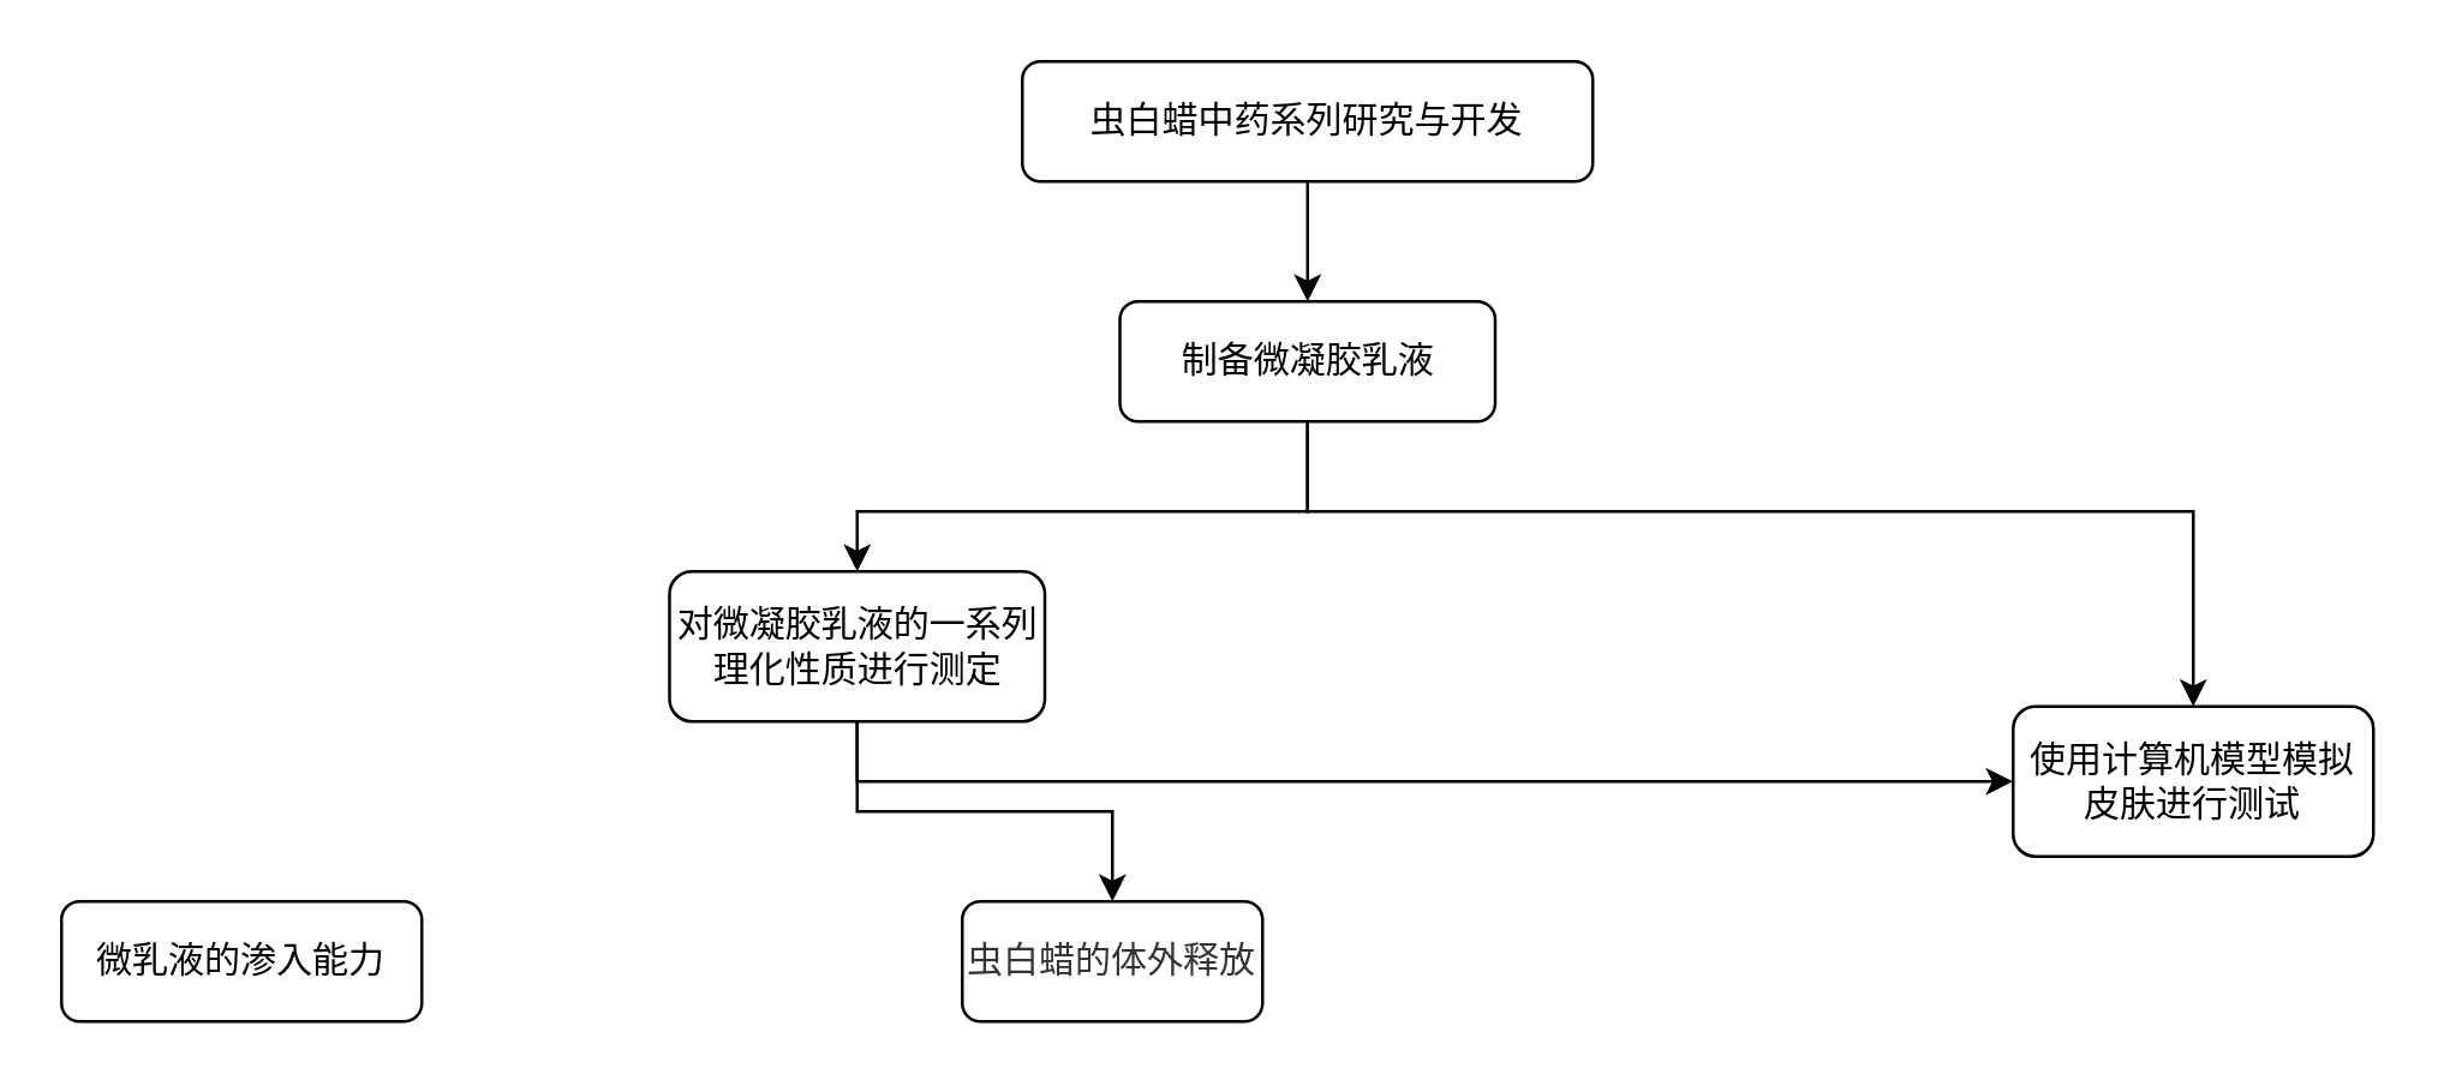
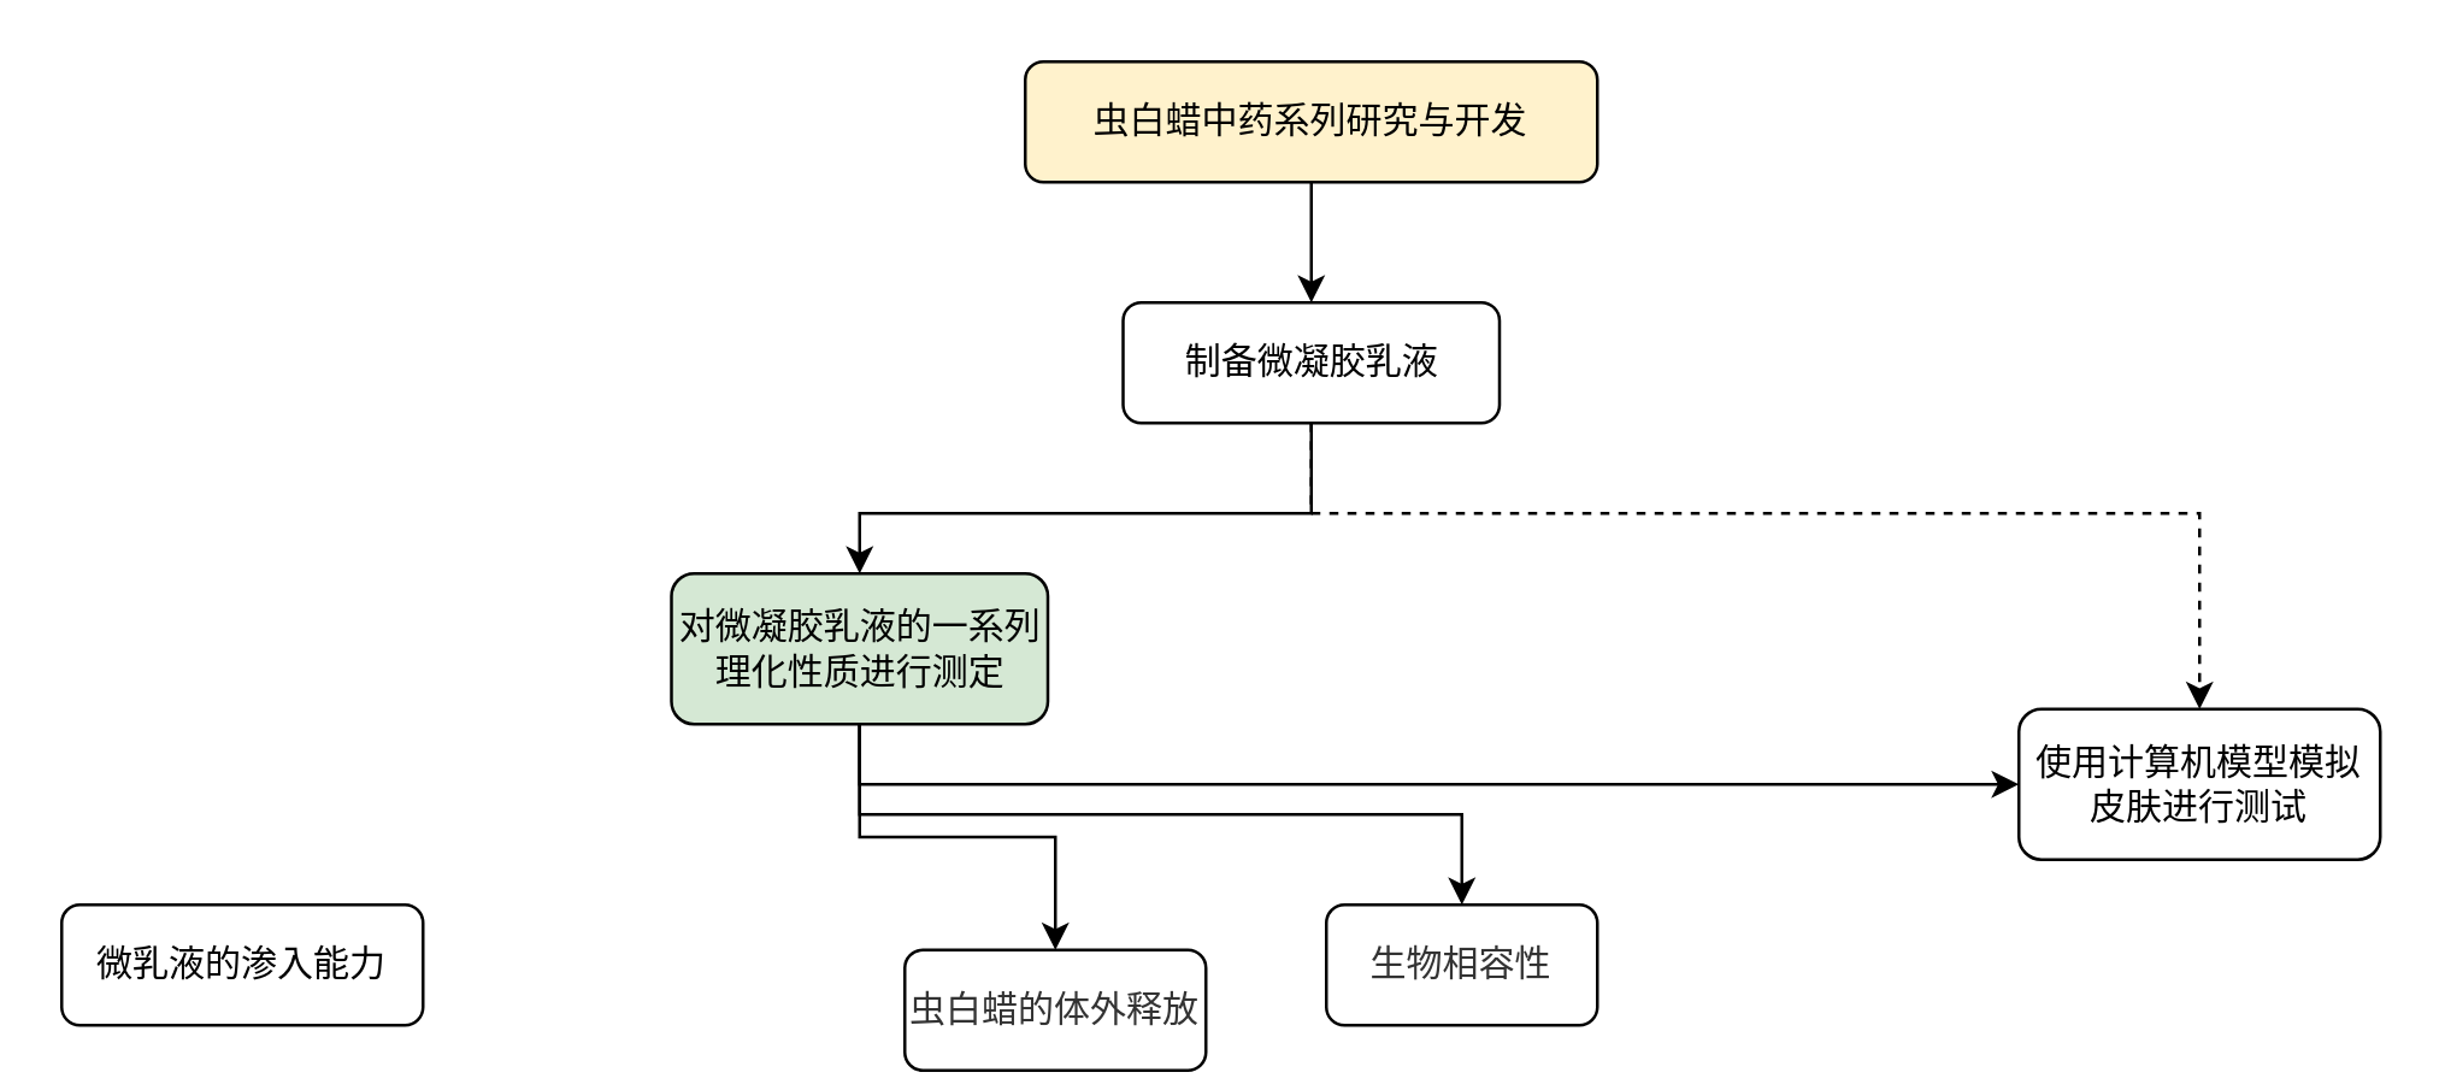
  <mxCell id="0" />
  <mxCell id="1" parent="0" />
- <mxCell id="2" value="&lt;font style=&quot;vertical-align: inherit&quot;&gt;&lt;font style=&quot;vertical-align: inherit&quot;&gt;虫白蜡中药系列研究与开发&lt;/font&gt;&lt;/font&gt;" style="rounded=1;whiteSpace=wrap;html=1;" vertex="1" parent="1"><mxGeometry x="340" y="20" width="190" height="40" as="geometry" /></mxCell>
+ <mxCell id="2" value="&lt;font style=&quot;vertical-align: inherit&quot;&gt;&lt;font style=&quot;vertical-align: inherit&quot;&gt;虫白蜡中药系列研究与开发&lt;/font&gt;&lt;/font&gt;" style="rounded=1;whiteSpace=wrap;html=1;fillColor=#fff2cc;" vertex="1" parent="1"><mxGeometry x="340" y="20" width="190" height="40" as="geometry" /></mxCell>
  <mxCell id="3" value="" style="endArrow=classic;html=1;rounded=0;exitX=0.5;exitY=1;exitDx=0;exitDy=0;" edge="1" parent="1" source="2"><mxGeometry width="50" height="50" relative="1" as="geometry"><mxPoint x="380" y="160" as="sourcePoint" /><mxPoint x="435" y="100" as="targetPoint" /><Array as="points" /></mxGeometry></mxCell>
  <mxCell id="4" style="edgeStyle=orthogonalEdgeStyle;rounded=0;orthogonalLoop=1;jettySize=auto;html=1;exitX=0.5;exitY=1;exitDx=0;exitDy=0;entryX=0.5;entryY=0;entryDx=0;entryDy=0;fontFamily=Helvetica;fontSize=12;" edge="1" parent="1" source="6" target="10"><mxGeometry relative="1" as="geometry"><Array as="points"><mxPoint x="435" y="170" /><mxPoint x="285" y="170" /></Array></mxGeometry></mxCell>
- <mxCell id="5" style="edgeStyle=orthogonalEdgeStyle;rounded=0;orthogonalLoop=1;jettySize=auto;html=1;exitX=0.5;exitY=1;exitDx=0;exitDy=0;entryX=0.5;entryY=0;entryDx=0;entryDy=0;fontFamily=Helvetica;fontSize=12;" edge="1" parent="1" source="6" target="14"><mxGeometry relative="1" as="geometry"><Array as="points"><mxPoint x="435" y="170" /><mxPoint x="730" y="170" /></Array></mxGeometry></mxCell>
+ <mxCell id="5" style="edgeStyle=orthogonalEdgeStyle;rounded=0;orthogonalLoop=1;jettySize=auto;html=1;exitX=0.5;exitY=1;exitDx=0;exitDy=0;entryX=0.5;entryY=0;entryDx=0;entryDy=0;fontFamily=Helvetica;fontSize=12;dashed=1;" edge="1" parent="1" source="6" target="14"><mxGeometry relative="1" as="geometry"><Array as="points"><mxPoint x="435" y="170" /><mxPoint x="730" y="170" /></Array></mxGeometry></mxCell>
  <mxCell id="6" value="&lt;font style=&quot;vertical-align: inherit&quot;&gt;&lt;font style=&quot;vertical-align: inherit&quot;&gt;&lt;font style=&quot;vertical-align: inherit&quot;&gt;&lt;font style=&quot;vertical-align: inherit&quot;&gt;&lt;font style=&quot;vertical-align: inherit&quot;&gt;&lt;font style=&quot;vertical-align: inherit&quot;&gt;制备微凝胶乳液&lt;/font&gt;&lt;/font&gt;&lt;/font&gt;&lt;/font&gt;&lt;/font&gt;&lt;/font&gt;" style="rounded=1;whiteSpace=wrap;html=1;" vertex="1" parent="1"><mxGeometry x="372.5" y="100" width="125" height="40" as="geometry" /></mxCell>
  <mxCell id="7" style="edgeStyle=orthogonalEdgeStyle;rounded=0;orthogonalLoop=1;jettySize=auto;html=1;exitX=0.5;exitY=1;exitDx=0;exitDy=0;entryX=0.5;entryY=0;entryDx=0;entryDy=0;fontFamily=Helvetica;fontSize=12;" edge="1" parent="1" source="10" target="12"><mxGeometry relative="1" as="geometry" /></mxCell>
  <mxCell id="8" style="edgeStyle=orthogonalEdgeStyle;rounded=0;orthogonalLoop=1;jettySize=auto;html=1;exitX=0.5;exitY=1;exitDx=0;exitDy=0;fontFamily=Helvetica;fontSize=12;" edge="1" parent="1" source="10" target="14"><mxGeometry relative="1" as="geometry" /></mxCell>
- <mxCell id="10" value="&lt;font style=&quot;vertical-align: inherit&quot;&gt;&lt;font style=&quot;vertical-align: inherit&quot;&gt;对微凝胶乳液的一系列理化性质进行测定&lt;/font&gt;&lt;/font&gt;" style="rounded=1;whiteSpace=wrap;html=1;" vertex="1" parent="1"><mxGeometry x="222.5" y="190" width="125" height="50" as="geometry" /></mxCell>
+ <mxCell id="9" style="edgeStyle=orthogonalEdgeStyle;rounded=0;orthogonalLoop=1;jettySize=auto;html=1;exitX=0.5;exitY=1;exitDx=0;exitDy=0;fontFamily=Helvetica;fontSize=12;" edge="1" parent="1" source="10" target="13"><mxGeometry relative="1" as="geometry" /></mxCell>
+ <mxCell id="10" value="&lt;font style=&quot;vertical-align: inherit&quot;&gt;&lt;font style=&quot;vertical-align: inherit&quot;&gt;对微凝胶乳液的一系列理化性质进行测定&lt;/font&gt;&lt;/font&gt;" style="rounded=1;whiteSpace=wrap;html=1;fillColor=#d5e8d4;" vertex="1" parent="1"><mxGeometry x="222.5" y="190" width="125" height="50" as="geometry" /></mxCell>
  <mxCell id="11" value="微乳液的渗入能力" style="rounded=1;whiteSpace=wrap;html=1;" vertex="1" parent="1"><mxGeometry x="20" y="300" width="120" height="40" as="geometry" /></mxCell>
- <mxCell id="12" value="&lt;p style=&quot;box-sizing: border-box ; margin-top: 1rem ; margin-bottom: 1rem ; position: relative ; color: rgb(51 , 51 , 51)&quot;&gt;&lt;span class=&quot;md-plain md-expand&quot; style=&quot;box-sizing: border-box&quot;&gt;&lt;font style=&quot;font-size: 12px&quot;&gt;虫白蜡的体外释放&lt;/font&gt;&lt;/span&gt;&lt;/p&gt;" style="rounded=1;whiteSpace=wrap;html=1;fontFamily=Helvetica;fontSize=12;" vertex="1" parent="1"><mxGeometry x="320" y="300" width="100" height="40" as="geometry" /></mxCell>
+ <mxCell id="12" value="&lt;p style=&quot;box-sizing: border-box ; margin-top: 1rem ; margin-bottom: 1rem ; position: relative ; color: rgb(51 , 51 , 51)&quot;&gt;&lt;span class=&quot;md-plain md-expand&quot; style=&quot;box-sizing: border-box&quot;&gt;&lt;font style=&quot;font-size: 12px&quot;&gt;虫白蜡的体外释放&lt;/font&gt;&lt;/span&gt;&lt;/p&gt;" style="rounded=1;whiteSpace=wrap;html=1;fontFamily=Helvetica;fontSize=12;" vertex="1" parent="1"><mxGeometry x="300" y="315" width="100" height="40" as="geometry" /></mxCell>
+ <mxCell id="13" value="&lt;p style=&quot;box-sizing: border-box ; margin-top: 1rem ; margin-bottom: 1rem ; font-family: &amp;#34;lm roman 10&amp;#34; , ; position: relative ; color: rgb(51 , 51 , 51)&quot;&gt;&lt;span class=&quot;md-plain md-expand&quot; style=&quot;box-sizing: border-box&quot;&gt;&lt;font style=&quot;font-size: 12px&quot;&gt;生物相容性&lt;/font&gt;&lt;/span&gt;&lt;/p&gt;" style="rounded=1;whiteSpace=wrap;html=1;fontFamily=Helvetica;fontSize=12;" vertex="1" parent="1"><mxGeometry x="440" y="300" width="90" height="40" as="geometry" /></mxCell>
  <mxCell id="14" value="使用计算机模型模拟皮肤进行测试" style="rounded=1;whiteSpace=wrap;html=1;fontFamily=Helvetica;fontSize=12;" vertex="1" parent="1"><mxGeometry x="670" y="235" width="120" height="50" as="geometry" /></mxCell>
